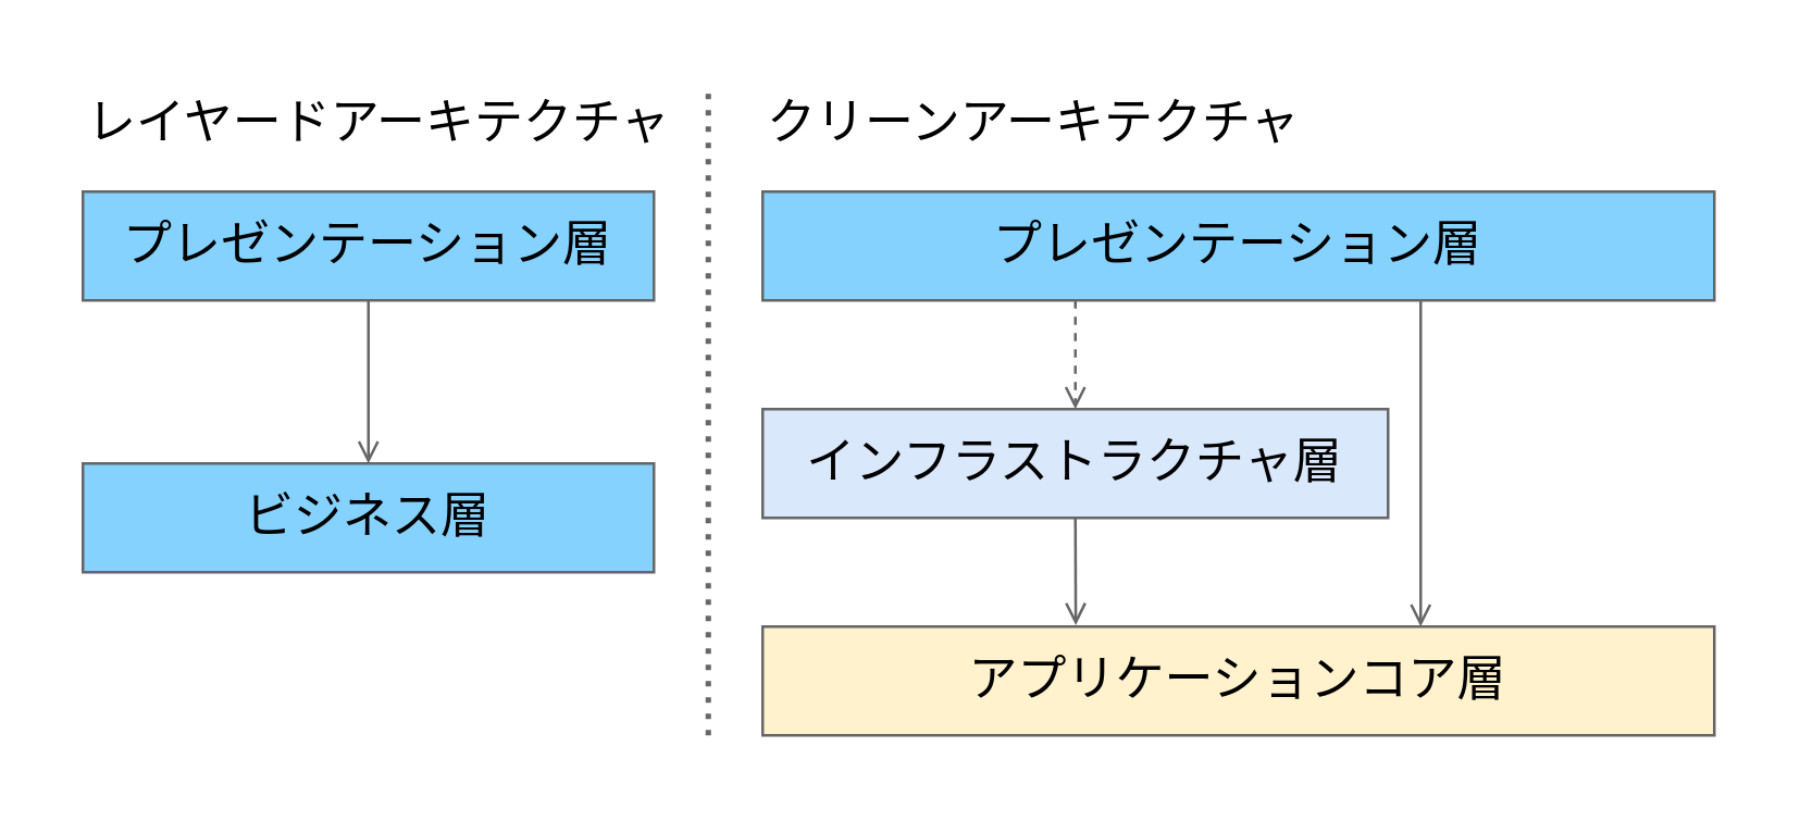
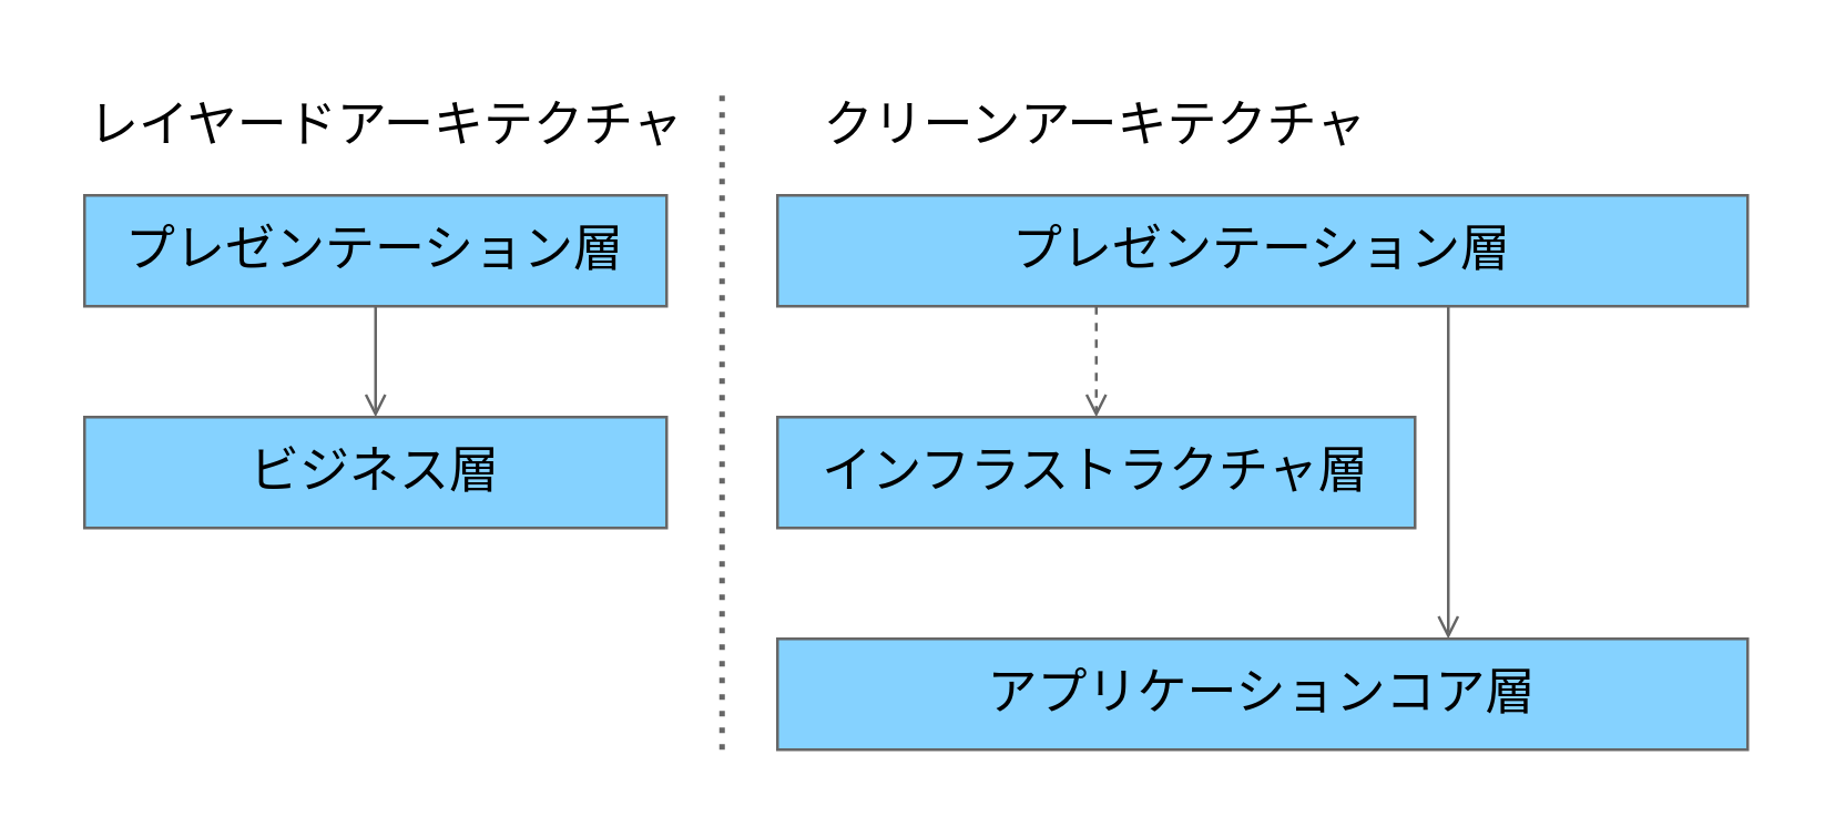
  <mxCell id="0" />
  <mxCell id="1" parent="0" />
  <mxCell id="2" value="" style="rounded=0;whiteSpace=wrap;html=1;fillColor=none;strokeColor=none;" parent="1" vertex="1"><mxGeometry x="20" y="20" width="620" height="260" as="geometry" /></mxCell>
- <mxCell id="3" value="ビジネス層" style="rounded=0;whiteSpace=wrap;html=1;fillColor=#85D2FF;strokeColor=#666666;fontColor=#000000;fontFamily=Noto Sans JP;fontSource=https%3A%2F%2Ffonts.googleapis.com%2Fcss%3Ffamily%3DNoto%2BSans%2BJP;fontSize=18;" parent="1" vertex="1"><mxGeometry x="30" y="170" width="210" height="40" as="geometry" /></mxCell>
+ <mxCell id="3" value="ビジネス層" style="rounded=0;whiteSpace=wrap;html=1;fillColor=#85D2FF;strokeColor=#666666;fontColor=#000000;fontFamily=Noto Sans JP;fontSource=https%3A%2F%2Ffonts.googleapis.com%2Fcss%3Ffamily%3DNoto%2BSans%2BJP;fontSize=18;" parent="1" vertex="1"><mxGeometry x="30" y="150" width="210" height="40" as="geometry" /></mxCell>
  <mxCell id="4" style="edgeStyle=none;html=1;exitX=0.5;exitY=1;exitDx=0;exitDy=0;fontFamily=Noto Sans JP;fontSource=https%3A%2F%2Ffonts.googleapis.com%2Fcss%3Ffamily%3DNoto%2BSans%2BJP;fontSize=18;fontColor=#000000;strokeColor=#666666;endArrow=open;endFill=0;" parent="1" source="5" target="3" edge="1"><mxGeometry relative="1" as="geometry" /></mxCell>
  <mxCell id="5" value="プレゼンテーション層" style="rounded=0;whiteSpace=wrap;html=1;fillColor=#85D2FF;strokeColor=#666666;fontColor=#000000;fontFamily=Noto Sans JP;fontSource=https%3A%2F%2Ffonts.googleapis.com%2Fcss%3Ffamily%3DNoto%2BSans%2BJP;fontSize=18;" parent="1" vertex="1"><mxGeometry x="30" y="70" width="210" height="40" as="geometry" /></mxCell>
  <mxCell id="6" value="プレゼンテーション層" style="rounded=0;whiteSpace=wrap;html=1;fillColor=#85D2FF;strokeColor=#666666;fontColor=#000000;fontFamily=Noto Sans JP;fontSource=https%3A%2F%2Ffonts.googleapis.com%2Fcss%3Ffamily%3DNoto%2BSans%2BJP;fontSize=18;" parent="1" vertex="1"><mxGeometry x="280" y="70" width="350" height="40" as="geometry" /></mxCell>
- <mxCell id="7" style="edgeStyle=none;html=1;entryX=0.329;entryY=-0.013;entryDx=0;entryDy=0;fontFamily=Noto Sans JP;fontSource=https%3A%2F%2Ffonts.googleapis.com%2Fcss%3Ffamily%3DNoto%2BSans%2BJP;fontSize=18;fontColor=#000000;endArrow=open;endFill=0;strokeColor=#666666;entryPerimeter=0;exitX=0.5;exitY=1;exitDx=0;exitDy=0;" parent="1" source="8" target="9" edge="1"><mxGeometry relative="1" as="geometry"><mxPoint x="350" y="230" as="targetPoint" /></mxGeometry></mxCell>
- <mxCell id="8" value="インフラストラクチャ層" style="rounded=0;whiteSpace=wrap;html=1;fillColor=#dae8fc;strokeColor=#666666;fontColor=#000000;fontFamily=Noto Sans JP;fontSource=https%3A%2F%2Ffonts.googleapis.com%2Fcss%3Ffamily%3DNoto%2BSans%2BJP;fontSize=18;" parent="1" vertex="1"><mxGeometry x="280" y="150" width="230" height="40" as="geometry" /></mxCell>
- <mxCell id="9" value="アプリケーションコア層" style="rounded=0;whiteSpace=wrap;html=1;fillColor=#fff2cc;strokeColor=#666666;fontColor=#000000;fontFamily=Noto Sans JP;fontSource=https%3A%2F%2Ffonts.googleapis.com%2Fcss%3Ffamily%3DNoto%2BSans%2BJP;fontSize=18;" parent="1" vertex="1"><mxGeometry x="280" y="230" width="350" height="40" as="geometry" /></mxCell>
+ <mxCell id="8" value="インフラストラクチャ層" style="rounded=0;whiteSpace=wrap;html=1;fillColor=#85D2FF;strokeColor=#666666;fontColor=#000000;fontFamily=Noto Sans JP;fontSource=https%3A%2F%2Ffonts.googleapis.com%2Fcss%3Ffamily%3DNoto%2BSans%2BJP;fontSize=18;" parent="1" vertex="1"><mxGeometry x="280" y="150" width="230" height="40" as="geometry" /></mxCell>
+ <mxCell id="9" value="アプリケーションコア層" style="rounded=0;whiteSpace=wrap;html=1;fillColor=#85D2FF;strokeColor=#666666;fontColor=#000000;fontFamily=Noto Sans JP;fontSource=https%3A%2F%2Ffonts.googleapis.com%2Fcss%3Ffamily%3DNoto%2BSans%2BJP;fontSize=18;" parent="1" vertex="1"><mxGeometry x="280" y="230" width="350" height="40" as="geometry" /></mxCell>
  <mxCell id="10" style="edgeStyle=none;html=1;entryX=0.5;entryY=0;entryDx=0;entryDy=0;fontFamily=Noto Sans JP;fontSource=https%3A%2F%2Ffonts.googleapis.com%2Fcss%3Ffamily%3DNoto%2BSans%2BJP;fontSize=18;fontColor=#000000;endArrow=open;endFill=0;strokeColor=#666666;" parent="1" edge="1"><mxGeometry relative="1" as="geometry"><mxPoint x="522" y="110" as="sourcePoint" /><mxPoint x="522" y="230" as="targetPoint" /></mxGeometry></mxCell>
  <mxCell id="11" style="edgeStyle=none;html=1;entryX=0.5;entryY=0;entryDx=0;entryDy=0;fontFamily=Noto Sans JP;fontSource=https%3A%2F%2Ffonts.googleapis.com%2Fcss%3Ffamily%3DNoto%2BSans%2BJP;fontSize=18;fontColor=#000000;endArrow=open;endFill=0;strokeColor=#666666;dashed=1;" parent="1" target="8" edge="1"><mxGeometry relative="1" as="geometry"><mxPoint x="395" y="110" as="sourcePoint" /></mxGeometry></mxCell>
  <mxCell id="12" value="レイヤードアーキテクチャ" style="text;html=1;align=left;verticalAlign=middle;whiteSpace=wrap;rounded=0;fontFamily=Noto Sans JP;fontSource=https%3A%2F%2Ffonts.googleapis.com%2Fcss%3Ffamily%3DNoto%2BSans%2BJP;fontSize=18;fontColor=#000000;" parent="1" vertex="1"><mxGeometry x="30" y="30" width="230" height="30" as="geometry" /></mxCell>
  <mxCell id="13" value="" style="endArrow=none;dashed=1;html=1;strokeWidth=2;fontFamily=Noto Sans JP;fontSource=https%3A%2F%2Ffonts.googleapis.com%2Fcss%3Ffamily%3DNoto%2BSans%2BJP;fontSize=18;fontColor=#000000;strokeColor=#666666;dashPattern=1 2;" parent="1" edge="1"><mxGeometry width="50" height="50" relative="1" as="geometry"><mxPoint x="260" y="270" as="sourcePoint" /><mxPoint x="260" y="30" as="targetPoint" /></mxGeometry></mxCell>
- <mxCell id="14" value="クリーンアーキテクチャ" style="text;html=1;strokeColor=none;fillColor=none;align=left;verticalAlign=middle;whiteSpace=wrap;rounded=0;fontFamily=Noto Sans JP;fontSource=https%3A%2F%2Ffonts.googleapis.com%2Fcss%3Ffamily%3DNoto%2BSans%2BJP;fontSize=18;fontColor=#000000;" parent="1" vertex="1"><mxGeometry x="280" y="30" width="230" height="30" as="geometry" /></mxCell>
+ <mxCell id="14" value="クリーンアーキテクチャ" style="text;html=1;strokeColor=none;fillColor=none;align=left;verticalAlign=middle;whiteSpace=wrap;rounded=0;fontFamily=Noto Sans JP;fontSource=https%3A%2F%2Ffonts.googleapis.com%2Fcss%3Ffamily%3DNoto%2BSans%2BJP;fontSize=18;fontColor=#000000;" parent="1" vertex="1"><mxGeometry x="295" y="30" width="230" height="30" as="geometry" /></mxCell>
